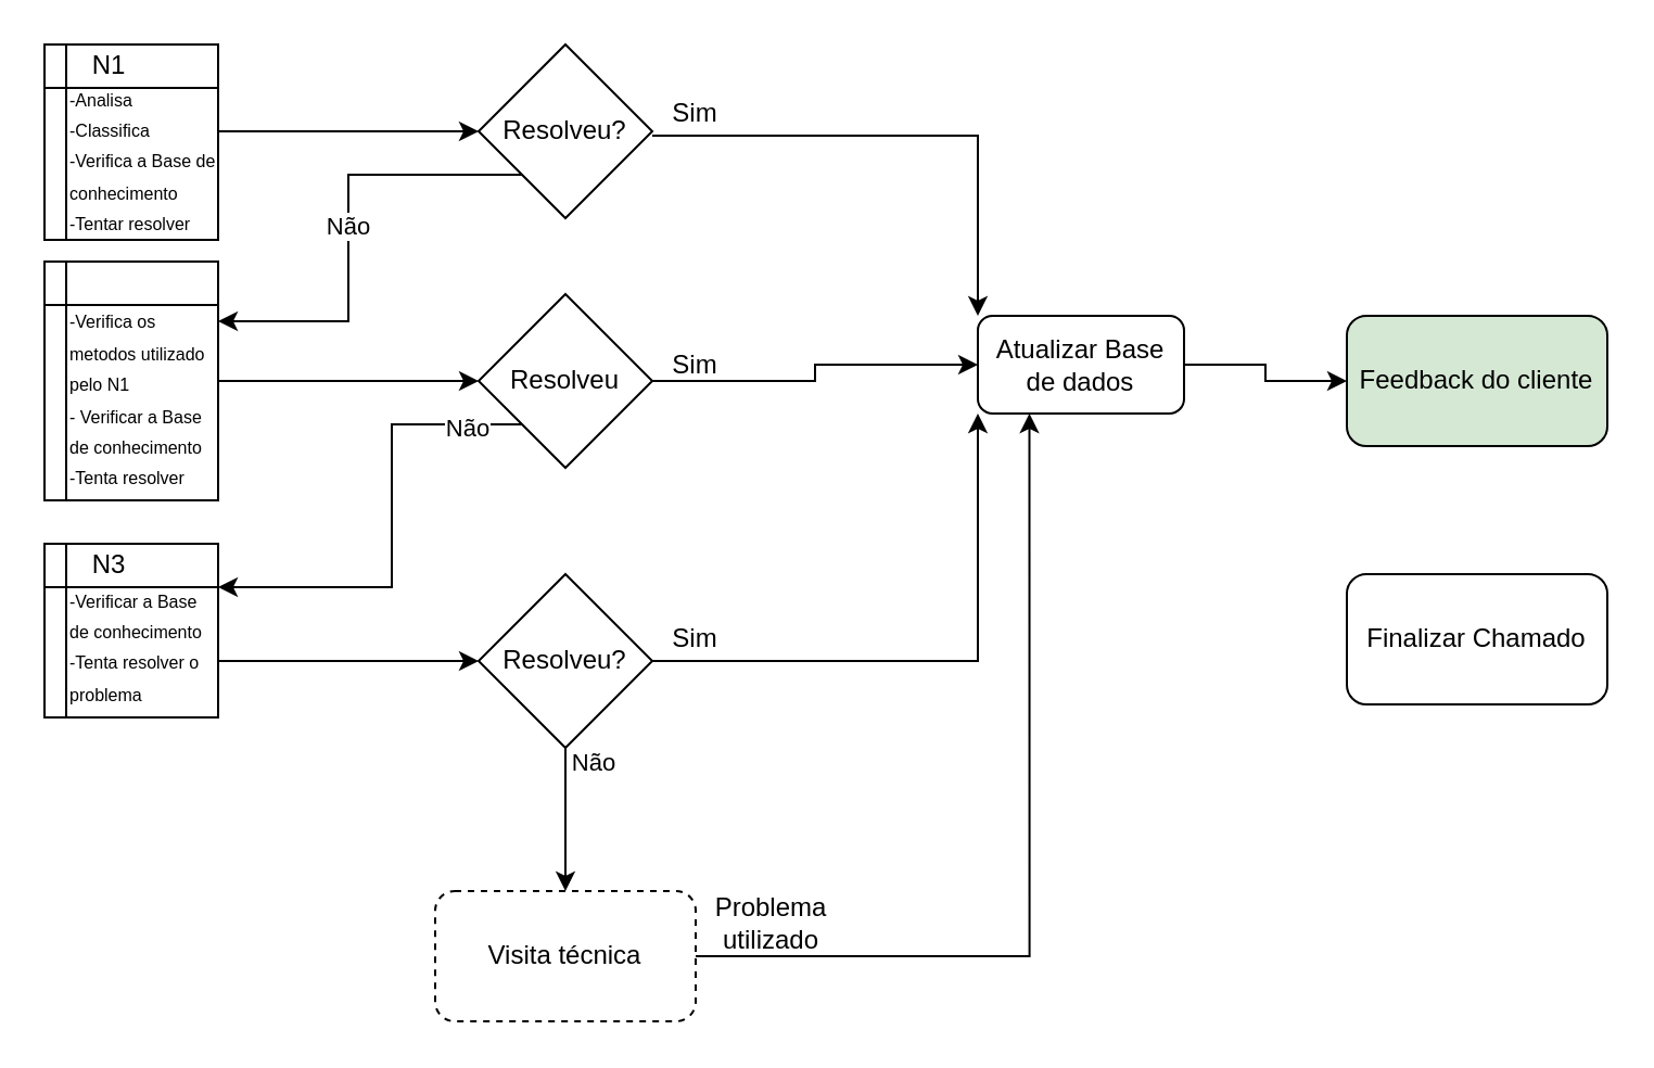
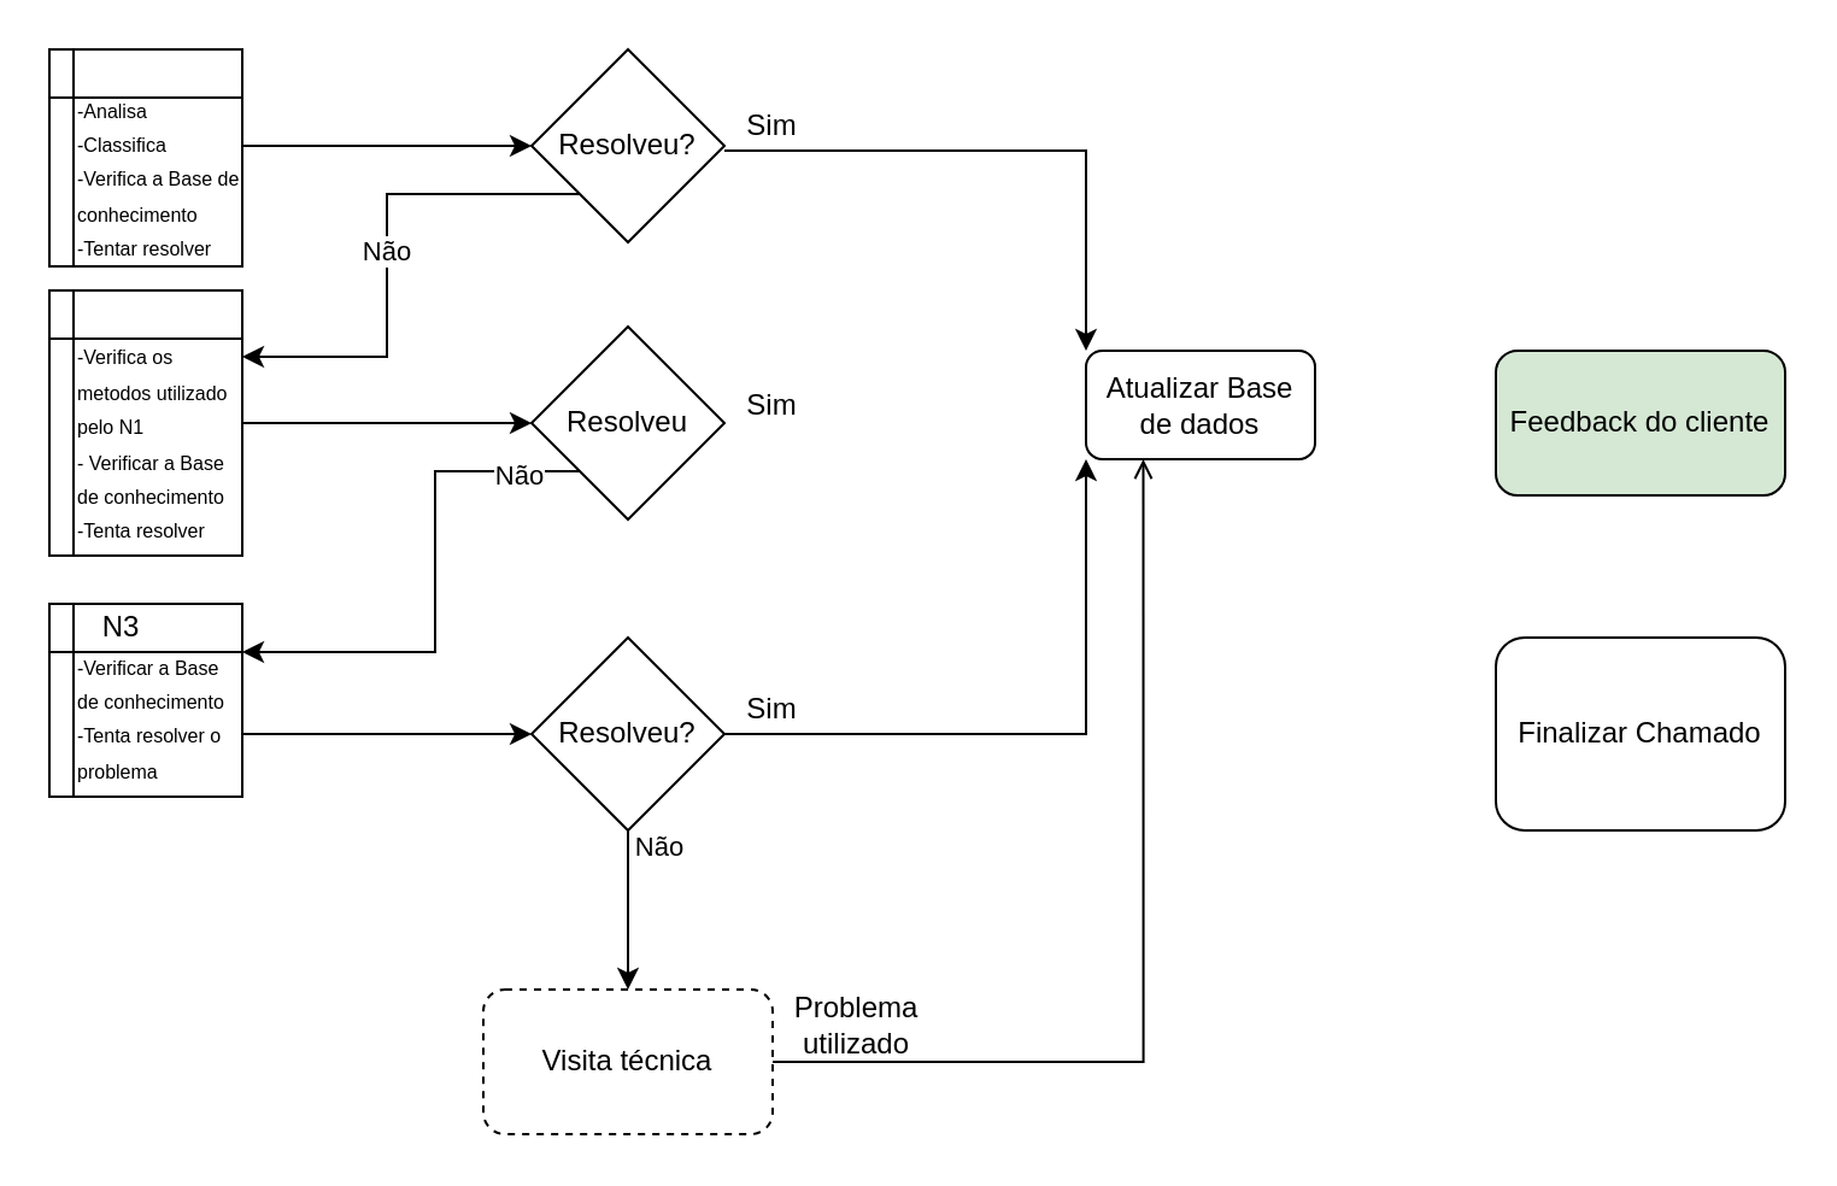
  <mxCell id="0" />
  <mxCell id="1" parent="0" />
  <mxCell id="2" style="edgeStyle=orthogonalEdgeStyle;rounded=0;orthogonalLoop=1;jettySize=auto;html=1;exitX=1;exitY=0.5;exitDx=0;exitDy=0;entryX=0;entryY=0.5;entryDx=0;entryDy=0;" parent="1" source="3" target="5" edge="1"><mxGeometry relative="1" as="geometry"><Array as="points"><mxPoint x="100" y="60" /></Array></mxGeometry></mxCell>
  <mxCell id="3" value="" style="shape=internalStorage;whiteSpace=wrap;html=1;backgroundOutline=1;dx=10;dy=20;" parent="1" vertex="1"><mxGeometry x="20" y="20" width="80" height="90" as="geometry" /></mxCell>
  <mxCell id="4" value="Não" style="edgeStyle=orthogonalEdgeStyle;rounded=0;orthogonalLoop=1;jettySize=auto;html=1;exitX=0;exitY=1;exitDx=0;exitDy=0;entryX=1;entryY=0.25;entryDx=0;entryDy=0;" parent="1" source="5" target="7" edge="1"><mxGeometry relative="1" as="geometry"><mxPoint x="120" y="170" as="targetPoint" /></mxGeometry></mxCell>
  <mxCell id="5" value="Resolveu?" style="rhombus;whiteSpace=wrap;html=1;" parent="1" vertex="1"><mxGeometry x="220" y="20" width="80" height="80" as="geometry" /></mxCell>
  <mxCell id="6" style="edgeStyle=orthogonalEdgeStyle;rounded=0;orthogonalLoop=1;jettySize=auto;html=1;exitX=1;exitY=0.5;exitDx=0;exitDy=0;entryX=0;entryY=0.5;entryDx=0;entryDy=0;" parent="1" source="7" target="13" edge="1"><mxGeometry relative="1" as="geometry" /></mxCell>
  <mxCell id="7" value="" style="shape=internalStorage;whiteSpace=wrap;html=1;backgroundOutline=1;dx=10;dy=20;" parent="1" vertex="1"><mxGeometry x="20" y="120" width="80" height="110" as="geometry" /></mxCell>
  <mxCell id="8" value="" style="shape=internalStorage;whiteSpace=wrap;html=1;backgroundOutline=1;dx=10;dy=20;" parent="1" vertex="1"><mxGeometry x="20" y="250" width="80" height="80" as="geometry" /></mxCell>
- <mxCell id="9" value="Finalizar Chamado" style="rounded=1;whiteSpace=wrap;html=1;" parent="1" vertex="1"><mxGeometry x="620" y="264" width="120" height="60" as="geometry" /></mxCell>
+ <mxCell id="9" value="Finalizar Chamado" style="rounded=1;whiteSpace=wrap;html=1;" parent="1" vertex="1"><mxGeometry x="620" y="264" width="120" height="80" as="geometry" /></mxCell>
  <mxCell id="10" style="edgeStyle=orthogonalEdgeStyle;rounded=0;orthogonalLoop=1;jettySize=auto;html=1;exitX=0;exitY=1;exitDx=0;exitDy=0;entryX=1;entryY=0.25;entryDx=0;entryDy=0;" parent="1" source="13" target="8" edge="1"><mxGeometry relative="1" as="geometry"><Array as="points"><mxPoint x="180" y="195" /><mxPoint x="180" y="270" /></Array></mxGeometry></mxCell>
  <mxCell id="11" value="Não" style="edgeLabel;html=1;align=center;verticalAlign=middle;resizable=0;points=[];" parent="10" vertex="1" connectable="0"><mxGeometry x="-0.756" y="1" relative="1" as="geometry"><mxPoint as="offset" /></mxGeometry></mxCell>
- <mxCell id="12" style="edgeStyle=orthogonalEdgeStyle;rounded=0;orthogonalLoop=1;jettySize=auto;html=1;exitX=1;exitY=0.5;exitDx=0;exitDy=0;entryX=0;entryY=0.5;entryDx=0;entryDy=0;" edge="1" parent="1" source="13" target="27"><mxGeometry relative="1" as="geometry" /></mxCell>
  <mxCell id="13" value="Resolveu" style="rhombus;whiteSpace=wrap;html=1;" parent="1" vertex="1"><mxGeometry x="220" y="135" width="80" height="80" as="geometry" /></mxCell>
  <mxCell id="14" style="edgeStyle=orthogonalEdgeStyle;rounded=0;orthogonalLoop=1;jettySize=auto;html=1;exitX=0.5;exitY=1;exitDx=0;exitDy=0;entryX=0.5;entryY=0;entryDx=0;entryDy=0;" edge="1" parent="1" source="17" target="25"><mxGeometry relative="1" as="geometry" /></mxCell>
  <mxCell id="15" value="Não" style="edgeLabel;html=1;align=center;verticalAlign=middle;resizable=0;points=[];" vertex="1" connectable="0" parent="14"><mxGeometry x="-0.927" y="-1" relative="1" as="geometry"><mxPoint x="13" y="4" as="offset" /></mxGeometry></mxCell>
  <mxCell id="16" style="edgeStyle=orthogonalEdgeStyle;rounded=0;orthogonalLoop=1;jettySize=auto;html=1;exitX=1;exitY=0.5;exitDx=0;exitDy=0;entryX=0;entryY=1;entryDx=0;entryDy=0;" edge="1" parent="1" source="17" target="27"><mxGeometry relative="1" as="geometry" /></mxCell>
  <mxCell id="17" value="Resolveu?" style="rhombus;whiteSpace=wrap;html=1;" parent="1" vertex="1"><mxGeometry x="220" y="264" width="80" height="80" as="geometry" /></mxCell>
- <mxCell id="18" value="N1" style="text;html=1;strokeColor=none;fillColor=none;align=center;verticalAlign=middle;whiteSpace=wrap;rounded=0;" parent="1" vertex="1"><mxGeometry x="30" y="20" width="40" height="20" as="geometry" /></mxCell>
  <mxCell id="19" value="&lt;font style=&quot;font-size: 8px&quot;&gt;-Analisa&lt;br&gt;&lt;/font&gt;&lt;span&gt;&lt;font style=&quot;font-size: 8px&quot;&gt;-Classifica&lt;br&gt;-Verifica a Base de conhecimento&lt;br&gt;&lt;/font&gt;&lt;span style=&quot;font-size: 8px&quot;&gt;-Tentar&amp;nbsp;resolver&lt;/span&gt;&lt;br&gt;&lt;/span&gt;" style="text;html=1;strokeColor=none;fillColor=none;align=left;verticalAlign=middle;whiteSpace=wrap;rounded=0;" parent="1" vertex="1"><mxGeometry x="30" y="43" width="70" height="60" as="geometry" /></mxCell>
  <mxCell id="20" value="&lt;font style=&quot;font-size: 8px&quot;&gt;-Verifica os metodos utilizado pelo N1&lt;br&gt;- Verificar a Base de conhecimento&lt;br&gt;-Tenta resolver&lt;br&gt;&lt;/font&gt;" style="text;html=1;strokeColor=none;fillColor=none;align=left;verticalAlign=middle;whiteSpace=wrap;rounded=0;" parent="1" vertex="1"><mxGeometry x="30" y="143" width="70" height="80" as="geometry" /></mxCell>
  <mxCell id="21" value="N3" style="text;html=1;strokeColor=none;fillColor=none;align=center;verticalAlign=middle;whiteSpace=wrap;rounded=0;" parent="1" vertex="1"><mxGeometry x="30" y="250" width="40" height="20" as="geometry" /></mxCell>
  <mxCell id="22" style="edgeStyle=orthogonalEdgeStyle;rounded=0;orthogonalLoop=1;jettySize=auto;html=1;exitX=1;exitY=0.5;exitDx=0;exitDy=0;entryX=0;entryY=0.5;entryDx=0;entryDy=0;" edge="1" parent="1" source="23" target="17"><mxGeometry relative="1" as="geometry" /></mxCell>
  <mxCell id="23" value="&lt;span style=&quot;font-size: 8px&quot;&gt;-Verificar a Base de conhecimento&lt;br&gt;&lt;/span&gt;&lt;span style=&quot;font-size: 8px&quot;&gt;-Tenta resolver o problema&lt;/span&gt;&lt;span style=&quot;font-size: 8px&quot;&gt;&lt;br&gt;&lt;br&gt;&lt;/span&gt;" style="text;html=1;strokeColor=none;fillColor=none;align=left;verticalAlign=middle;whiteSpace=wrap;rounded=0;" parent="1" vertex="1"><mxGeometry x="30" y="274" width="70" height="60" as="geometry" /></mxCell>
- <mxCell id="24" style="edgeStyle=orthogonalEdgeStyle;rounded=0;orthogonalLoop=1;jettySize=auto;html=1;exitX=1;exitY=0.5;exitDx=0;exitDy=0;entryX=0.25;entryY=1;entryDx=0;entryDy=0;" edge="1" parent="1" source="25" target="27"><mxGeometry relative="1" as="geometry" /></mxCell>
+ <mxCell id="24" style="edgeStyle=orthogonalEdgeStyle;rounded=0;orthogonalLoop=1;jettySize=auto;html=1;exitX=1;exitY=0.5;exitDx=0;exitDy=0;entryX=0.25;entryY=1;entryDx=0;entryDy=0;endArrow=open;" edge="1" parent="1" source="25" target="27"><mxGeometry relative="1" as="geometry" /></mxCell>
  <mxCell id="25" value="Visita técnica" style="rounded=1;whiteSpace=wrap;html=1;dashed=1;" vertex="1" parent="1"><mxGeometry x="200" y="410" width="120" height="60" as="geometry" /></mxCell>
- <mxCell id="26" style="edgeStyle=orthogonalEdgeStyle;rounded=0;orthogonalLoop=1;jettySize=auto;html=1;exitX=1;exitY=0.5;exitDx=0;exitDy=0;entryX=0;entryY=0.5;entryDx=0;entryDy=0;" edge="1" parent="1" source="27" target="28"><mxGeometry relative="1" as="geometry" /></mxCell>
  <mxCell id="27" value="Atualizar Base de dados" style="rounded=1;whiteSpace=wrap;html=1;" vertex="1" parent="1"><mxGeometry x="450" y="145" width="95" height="45" as="geometry" /></mxCell>
  <mxCell id="28" value="Feedback do cliente" style="rounded=1;whiteSpace=wrap;html=1;fillColor=#d5e8d4;" vertex="1" parent="1"><mxGeometry x="620" y="145" width="120" height="60" as="geometry" /></mxCell>
  <mxCell id="29" value="Sim" style="text;html=1;strokeColor=none;fillColor=none;align=center;verticalAlign=middle;whiteSpace=wrap;rounded=0;" vertex="1" parent="1"><mxGeometry x="300" y="158" width="40" height="20" as="geometry" /></mxCell>
  <mxCell id="30" style="edgeStyle=orthogonalEdgeStyle;rounded=0;orthogonalLoop=1;jettySize=auto;html=1;exitX=0;exitY=1;exitDx=0;exitDy=0;entryX=0;entryY=0;entryDx=0;entryDy=0;" edge="1" parent="1" source="31" target="27"><mxGeometry relative="1" as="geometry"><Array as="points"><mxPoint x="450" y="62" /></Array></mxGeometry></mxCell>
  <mxCell id="31" value="Sim" style="text;html=1;strokeColor=none;fillColor=none;align=center;verticalAlign=middle;whiteSpace=wrap;rounded=0;" vertex="1" parent="1"><mxGeometry x="300" y="42" width="40" height="20" as="geometry" /></mxCell>
  <mxCell id="32" value="Sim" style="text;html=1;strokeColor=none;fillColor=none;align=center;verticalAlign=middle;whiteSpace=wrap;rounded=0;" vertex="1" parent="1"><mxGeometry x="300" y="284" width="40" height="20" as="geometry" /></mxCell>
  <mxCell id="33" value="Problema utilizado" style="text;html=1;strokeColor=none;fillColor=none;align=center;verticalAlign=middle;whiteSpace=wrap;rounded=0;" vertex="1" parent="1"><mxGeometry x="320" y="410" width="70" height="30" as="geometry" /></mxCell>
